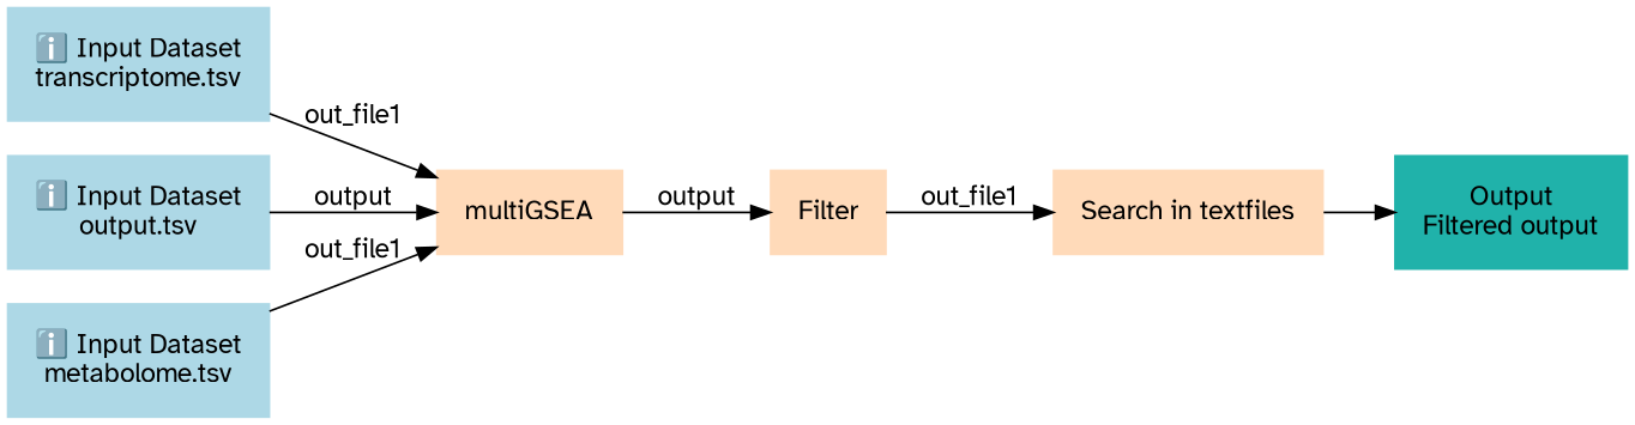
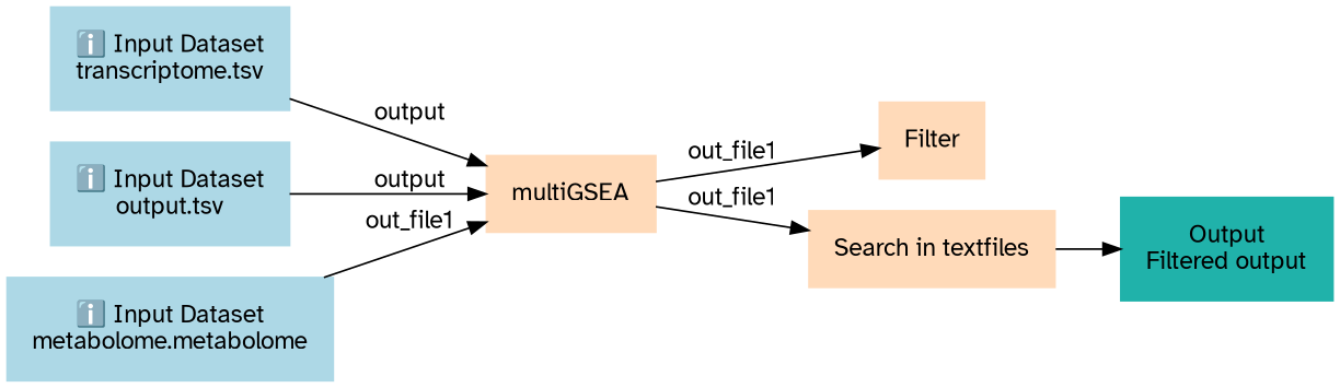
  digraph {
    rankdir=LR
    node [color=lightblue fontname="Atkinson Hyperlegible" margin="0.2,0.2" shape=box style=filled]
    edge [fontname="Atkinson Hyperlegible"]
    n1 [label="ℹ️ Input Dataset\ntranscriptome.tsv"]
    n2 [color=peachpuff label=multiGSEA]
    n3 [color=peachpuff label=Filter]
    n4 [label="ℹ️ Input Dataset\noutput.tsv"]
-   n5 [label="ℹ️ Input Dataset\nmetabolome.tsv"]
+   n5 [label="ℹ️ Input Dataset\nmetabolome.metabolome"]
    n6 [color=peachpuff label="Search in textfiles"]
    n7 [color=lightseagreen label="Output\nFiltered output"]
-   n1 -> n2 [label=out_file1]
-   n2 -> n3 [label=output]
-   n3 -> n6 [label=out_file1]
+   n1 -> n2 [label=output]
+   n2 -> n3 [label=out_file1]
+   n2 -> n6 [label=out_file1]
    n4 -> n2 [label=output]
    n5 -> n2 [label=out_file1]
    n6 -> n7
  }
